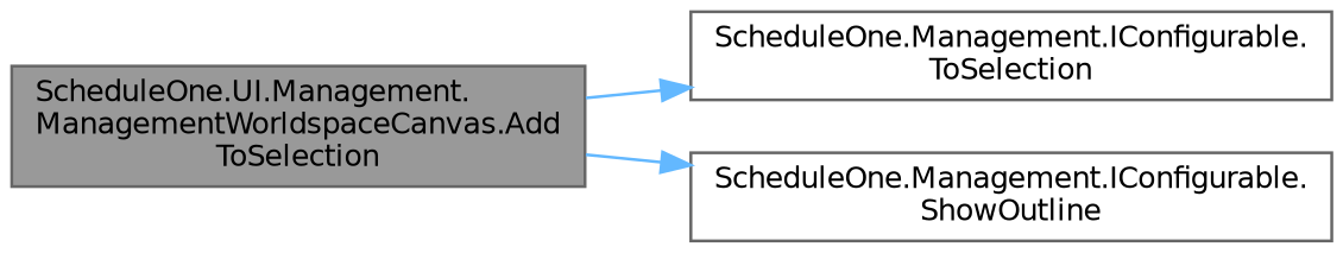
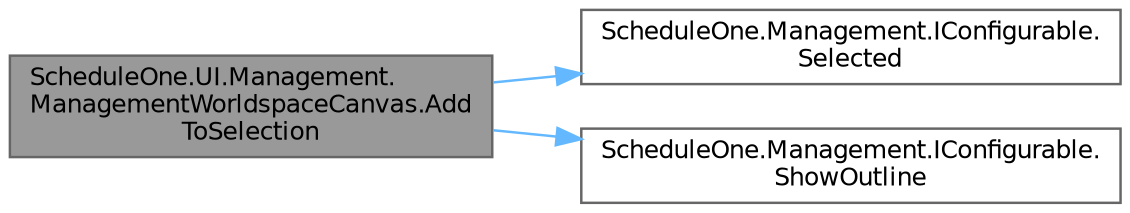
  digraph {
    rankdir=LR
    node [color=grey40 fillcolor=white fontname=Helvetica fontsize=10 shape=box style=filled]
    edge [color=steelblue1 fontname=Helvetica fontsize=10 labelfontname=Helvetica labelfontsize=10 style=solid]
    n1 [color=gray40 fillcolor=grey60 fontcolor=black height=0.2 label="ScheduleOne.UI.Management.\lManagementWorldspaceCanvas.Add\lToSelection" width=0.4]
-   n2 [height=0.2 label="ScheduleOne.Management.IConfigurable.\lToSelection" width=0.4]
+   n2 [height=0.2 label="ScheduleOne.Management.IConfigurable.\lSelected" width=0.4]
    n3 [height=0.2 label="ScheduleOne.Management.IConfigurable.\lShowOutline" width=0.4]
    n1 -> n2
    n1 -> n3
  }
